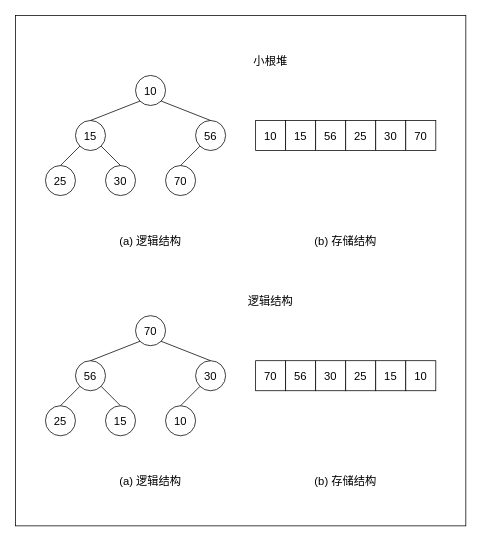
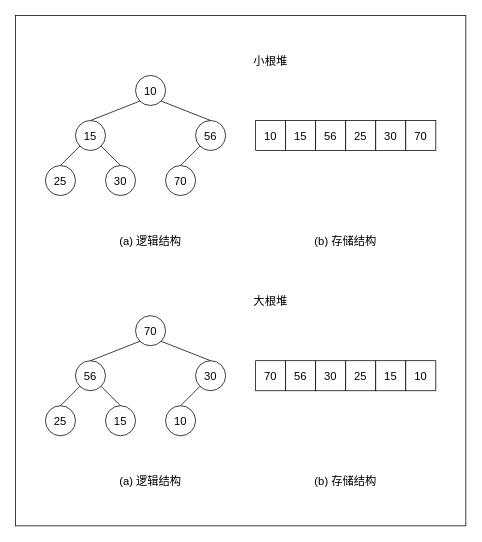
  <mxCell id="0" />
  <mxCell id="1" parent="0" />
  <mxCell id="2" value="" style="rounded=0;whiteSpace=wrap;html=1;fontSize=15;" vertex="1" parent="1"><mxGeometry y="20" width="600" height="680" as="geometry" x="20" /></mxCell>
  <mxCell id="3" value="&lt;font style=&quot;font-size: 15px;&quot;&gt;10&lt;/font&gt;" style="ellipse;whiteSpace=wrap;html=1;aspect=fixed;" vertex="1" parent="1"><mxGeometry x="180" y="100" width="40" height="40" as="geometry" /></mxCell>
  <mxCell id="4" value="&lt;font style=&quot;font-size: 15px;&quot;&gt;15&lt;/font&gt;" style="ellipse;whiteSpace=wrap;html=1;aspect=fixed;" vertex="1" parent="1"><mxGeometry x="100" y="160" width="40" height="40" as="geometry" /></mxCell>
  <mxCell id="5" value="&lt;font style=&quot;font-size: 15px;&quot;&gt;56&lt;/font&gt;" style="ellipse;whiteSpace=wrap;html=1;aspect=fixed;" vertex="1" parent="1"><mxGeometry x="260" y="160" width="40" height="40" as="geometry" /></mxCell>
  <mxCell id="6" value="&lt;font style=&quot;font-size: 15px;&quot;&gt;25&lt;/font&gt;" style="ellipse;whiteSpace=wrap;html=1;aspect=fixed;" vertex="1" parent="1"><mxGeometry x="60" y="220" width="40" height="40" as="geometry" /></mxCell>
  <mxCell id="7" value="&lt;font style=&quot;font-size: 15px;&quot;&gt;30&lt;/font&gt;" style="ellipse;whiteSpace=wrap;html=1;aspect=fixed;" vertex="1" parent="1"><mxGeometry x="140" y="220" width="40" height="40" as="geometry" /></mxCell>
  <mxCell id="8" value="&lt;font style=&quot;font-size: 15px;&quot;&gt;70&lt;/font&gt;" style="ellipse;whiteSpace=wrap;html=1;aspect=fixed;" vertex="1" parent="1"><mxGeometry x="220" y="220" width="40" height="40" as="geometry" /></mxCell>
  <mxCell id="9" value="" style="endArrow=none;html=1;fontSize=15;entryX=0;entryY=1;entryDx=0;entryDy=0;exitX=0.5;exitY=0;exitDx=0;exitDy=0;" edge="1" parent="1" source="4" target="3"><mxGeometry width="50" height="50" relative="1" as="geometry"><mxPoint x="130" y="180" as="sourcePoint" /><mxPoint x="180" y="130" as="targetPoint" /></mxGeometry></mxCell>
  <mxCell id="10" value="" style="endArrow=none;html=1;fontSize=15;entryX=1;entryY=1;entryDx=0;entryDy=0;exitX=0.5;exitY=0;exitDx=0;exitDy=0;" edge="1" parent="1" source="5" target="3"><mxGeometry width="50" height="50" relative="1" as="geometry"><mxPoint x="170" y="180" as="sourcePoint" /><mxPoint x="220" y="130" as="targetPoint" /></mxGeometry></mxCell>
  <mxCell id="11" value="" style="endArrow=none;html=1;fontSize=15;entryX=0;entryY=1;entryDx=0;entryDy=0;exitX=0.5;exitY=0;exitDx=0;exitDy=0;" edge="1" parent="1" source="6" target="4"><mxGeometry width="50" height="50" relative="1" as="geometry"><mxPoint x="120" y="240" as="sourcePoint" /><mxPoint x="170" y="190" as="targetPoint" /></mxGeometry></mxCell>
  <mxCell id="12" value="" style="endArrow=none;html=1;fontSize=15;entryX=1;entryY=1;entryDx=0;entryDy=0;exitX=0.5;exitY=0;exitDx=0;exitDy=0;" edge="1" parent="1" source="7" target="4"><mxGeometry width="50" height="50" relative="1" as="geometry"><mxPoint x="120" y="240" as="sourcePoint" /><mxPoint x="170" y="190" as="targetPoint" /></mxGeometry></mxCell>
  <mxCell id="13" value="" style="endArrow=none;html=1;fontSize=15;entryX=0;entryY=1;entryDx=0;entryDy=0;exitX=0.5;exitY=0;exitDx=0;exitDy=0;" edge="1" parent="1" source="8" target="5"><mxGeometry width="50" height="50" relative="1" as="geometry"><mxPoint x="210" y="210" as="sourcePoint" /><mxPoint x="260" y="160" as="targetPoint" /></mxGeometry></mxCell>
  <mxCell id="14" value="10" style="whiteSpace=wrap;html=1;aspect=fixed;fontSize=15;" vertex="1" parent="1"><mxGeometry x="340" y="160" width="40" height="40" as="geometry" /></mxCell>
  <mxCell id="15" value="15" style="whiteSpace=wrap;html=1;aspect=fixed;fontSize=15;" vertex="1" parent="1"><mxGeometry x="380" y="160" width="40" height="40" as="geometry" /></mxCell>
  <mxCell id="16" value="56" style="whiteSpace=wrap;html=1;aspect=fixed;fontSize=15;" vertex="1" parent="1"><mxGeometry x="420" y="160" width="40" height="40" as="geometry" /></mxCell>
  <mxCell id="17" value="25" style="whiteSpace=wrap;html=1;aspect=fixed;fontSize=15;" vertex="1" parent="1"><mxGeometry x="460" y="160" width="40" height="40" as="geometry" /></mxCell>
  <mxCell id="18" value="30" style="whiteSpace=wrap;html=1;aspect=fixed;fontSize=15;" vertex="1" parent="1"><mxGeometry x="500" y="160" width="40" height="40" as="geometry" /></mxCell>
  <mxCell id="19" value="70" style="whiteSpace=wrap;html=1;aspect=fixed;fontSize=15;" vertex="1" parent="1"><mxGeometry x="540" y="160" width="40" height="40" as="geometry" /></mxCell>
  <mxCell id="20" value="(a) 逻辑结构" style="text;html=1;strokeColor=none;fillColor=none;align=center;verticalAlign=middle;whiteSpace=wrap;rounded=0;fontSize=15;" vertex="1" parent="1"><mxGeometry x="140" y="300" width="120" height="40" as="geometry" /></mxCell>
  <mxCell id="21" value="(b) 存储结构" style="text;html=1;strokeColor=none;fillColor=none;align=center;verticalAlign=middle;whiteSpace=wrap;rounded=0;fontSize=15;" vertex="1" parent="1"><mxGeometry x="400" y="300" width="120" height="40" as="geometry" /></mxCell>
  <mxCell id="22" value="&lt;font style=&quot;font-size: 15px;&quot;&gt;70&lt;/font&gt;" style="ellipse;whiteSpace=wrap;html=1;aspect=fixed;" vertex="1" parent="1"><mxGeometry x="180" y="420" width="40" height="40" as="geometry" /></mxCell>
  <mxCell id="23" value="&lt;font style=&quot;font-size: 15px;&quot;&gt;56&lt;/font&gt;" style="ellipse;whiteSpace=wrap;html=1;aspect=fixed;" vertex="1" parent="1"><mxGeometry x="100" y="480" width="40" height="40" as="geometry" /></mxCell>
  <mxCell id="24" value="&lt;font style=&quot;font-size: 15px;&quot;&gt;30&lt;/font&gt;" style="ellipse;whiteSpace=wrap;html=1;aspect=fixed;" vertex="1" parent="1"><mxGeometry x="260" y="480" width="40" height="40" as="geometry" /></mxCell>
  <mxCell id="25" value="&lt;font style=&quot;font-size: 15px;&quot;&gt;25&lt;/font&gt;" style="ellipse;whiteSpace=wrap;html=1;aspect=fixed;" vertex="1" parent="1"><mxGeometry x="60" y="540" width="40" height="40" as="geometry" /></mxCell>
  <mxCell id="26" value="&lt;font style=&quot;font-size: 15px;&quot;&gt;15&lt;/font&gt;" style="ellipse;whiteSpace=wrap;html=1;aspect=fixed;" vertex="1" parent="1"><mxGeometry x="140" y="540" width="40" height="40" as="geometry" /></mxCell>
  <mxCell id="27" value="&lt;font style=&quot;font-size: 15px;&quot;&gt;10&lt;/font&gt;" style="ellipse;whiteSpace=wrap;html=1;aspect=fixed;" vertex="1" parent="1"><mxGeometry x="220" y="540" width="40" height="40" as="geometry" /></mxCell>
  <mxCell id="28" value="" style="endArrow=none;html=1;fontSize=15;entryX=0;entryY=1;entryDx=0;entryDy=0;exitX=0.5;exitY=0;exitDx=0;exitDy=0;" edge="1" parent="1" source="23" target="22"><mxGeometry width="50" height="50" relative="1" as="geometry"><mxPoint x="130" y="500" as="sourcePoint" /><mxPoint x="180" y="450" as="targetPoint" /></mxGeometry></mxCell>
  <mxCell id="29" value="" style="endArrow=none;html=1;fontSize=15;entryX=1;entryY=1;entryDx=0;entryDy=0;exitX=0.5;exitY=0;exitDx=0;exitDy=0;" edge="1" parent="1" source="24" target="22"><mxGeometry width="50" height="50" relative="1" as="geometry"><mxPoint x="170" y="500" as="sourcePoint" /><mxPoint x="220" y="450" as="targetPoint" /></mxGeometry></mxCell>
  <mxCell id="30" value="" style="endArrow=none;html=1;fontSize=15;entryX=0;entryY=1;entryDx=0;entryDy=0;exitX=0.5;exitY=0;exitDx=0;exitDy=0;" edge="1" parent="1" source="25" target="23"><mxGeometry width="50" height="50" relative="1" as="geometry"><mxPoint x="120" y="560" as="sourcePoint" /><mxPoint x="170" y="510" as="targetPoint" /></mxGeometry></mxCell>
  <mxCell id="31" value="" style="endArrow=none;html=1;fontSize=15;entryX=1;entryY=1;entryDx=0;entryDy=0;exitX=0.5;exitY=0;exitDx=0;exitDy=0;" edge="1" parent="1" source="26" target="23"><mxGeometry width="50" height="50" relative="1" as="geometry"><mxPoint x="120" y="560" as="sourcePoint" /><mxPoint x="170" y="510" as="targetPoint" /></mxGeometry></mxCell>
  <mxCell id="32" value="" style="endArrow=none;html=1;fontSize=15;entryX=0;entryY=1;entryDx=0;entryDy=0;exitX=0.5;exitY=0;exitDx=0;exitDy=0;" edge="1" parent="1" source="27" target="24"><mxGeometry width="50" height="50" relative="1" as="geometry"><mxPoint x="210" y="530" as="sourcePoint" /><mxPoint x="260" y="480" as="targetPoint" /></mxGeometry></mxCell>
  <mxCell id="33" value="70" style="whiteSpace=wrap;html=1;aspect=fixed;fontSize=15;" vertex="1" parent="1"><mxGeometry x="340" y="480" width="40" height="40" as="geometry" /></mxCell>
  <mxCell id="34" value="56" style="whiteSpace=wrap;html=1;aspect=fixed;fontSize=15;" vertex="1" parent="1"><mxGeometry x="380" y="480" width="40" height="40" as="geometry" /></mxCell>
  <mxCell id="35" value="30" style="whiteSpace=wrap;html=1;aspect=fixed;fontSize=15;" vertex="1" parent="1"><mxGeometry x="420" y="480" width="40" height="40" as="geometry" /></mxCell>
  <mxCell id="36" value="25" style="whiteSpace=wrap;html=1;aspect=fixed;fontSize=15;" vertex="1" parent="1"><mxGeometry x="460" y="480" width="40" height="40" as="geometry" /></mxCell>
  <mxCell id="37" value="15" style="whiteSpace=wrap;html=1;aspect=fixed;fontSize=15;" vertex="1" parent="1"><mxGeometry x="500" y="480" width="40" height="40" as="geometry" /></mxCell>
  <mxCell id="38" value="10" style="whiteSpace=wrap;html=1;aspect=fixed;fontSize=15;" vertex="1" parent="1"><mxGeometry x="540" y="480" width="40" height="40" as="geometry" /></mxCell>
  <mxCell id="39" value="(a) 逻辑结构" style="text;html=1;strokeColor=none;fillColor=none;align=center;verticalAlign=middle;whiteSpace=wrap;rounded=0;fontSize=15;" vertex="1" parent="1"><mxGeometry x="140" y="620" width="120" height="40" as="geometry" /></mxCell>
  <mxCell id="40" value="(b) 存储结构" style="text;html=1;strokeColor=none;fillColor=none;align=center;verticalAlign=middle;whiteSpace=wrap;rounded=0;fontSize=15;" vertex="1" parent="1"><mxGeometry x="400" y="620" width="120" height="40" as="geometry" /></mxCell>
  <mxCell id="41" value="小根堆" style="text;html=1;strokeColor=none;fillColor=none;align=center;verticalAlign=middle;whiteSpace=wrap;rounded=0;fontSize=15;" vertex="1" parent="1"><mxGeometry x="320" y="60" width="80" height="40" as="geometry" /></mxCell>
- <mxCell id="42" value="逻辑结构" style="text;html=1;strokeColor=none;fillColor=none;align=center;verticalAlign=middle;whiteSpace=wrap;rounded=0;fontSize=15;" vertex="1" parent="1"><mxGeometry x="320" y="380" width="80" height="40" as="geometry" /></mxCell>
+ <mxCell id="42" value="大根堆" style="text;html=1;strokeColor=none;fillColor=none;align=center;verticalAlign=middle;whiteSpace=wrap;rounded=0;fontSize=15;" vertex="1" parent="1"><mxGeometry x="320" y="380" width="80" height="40" as="geometry" /></mxCell>
